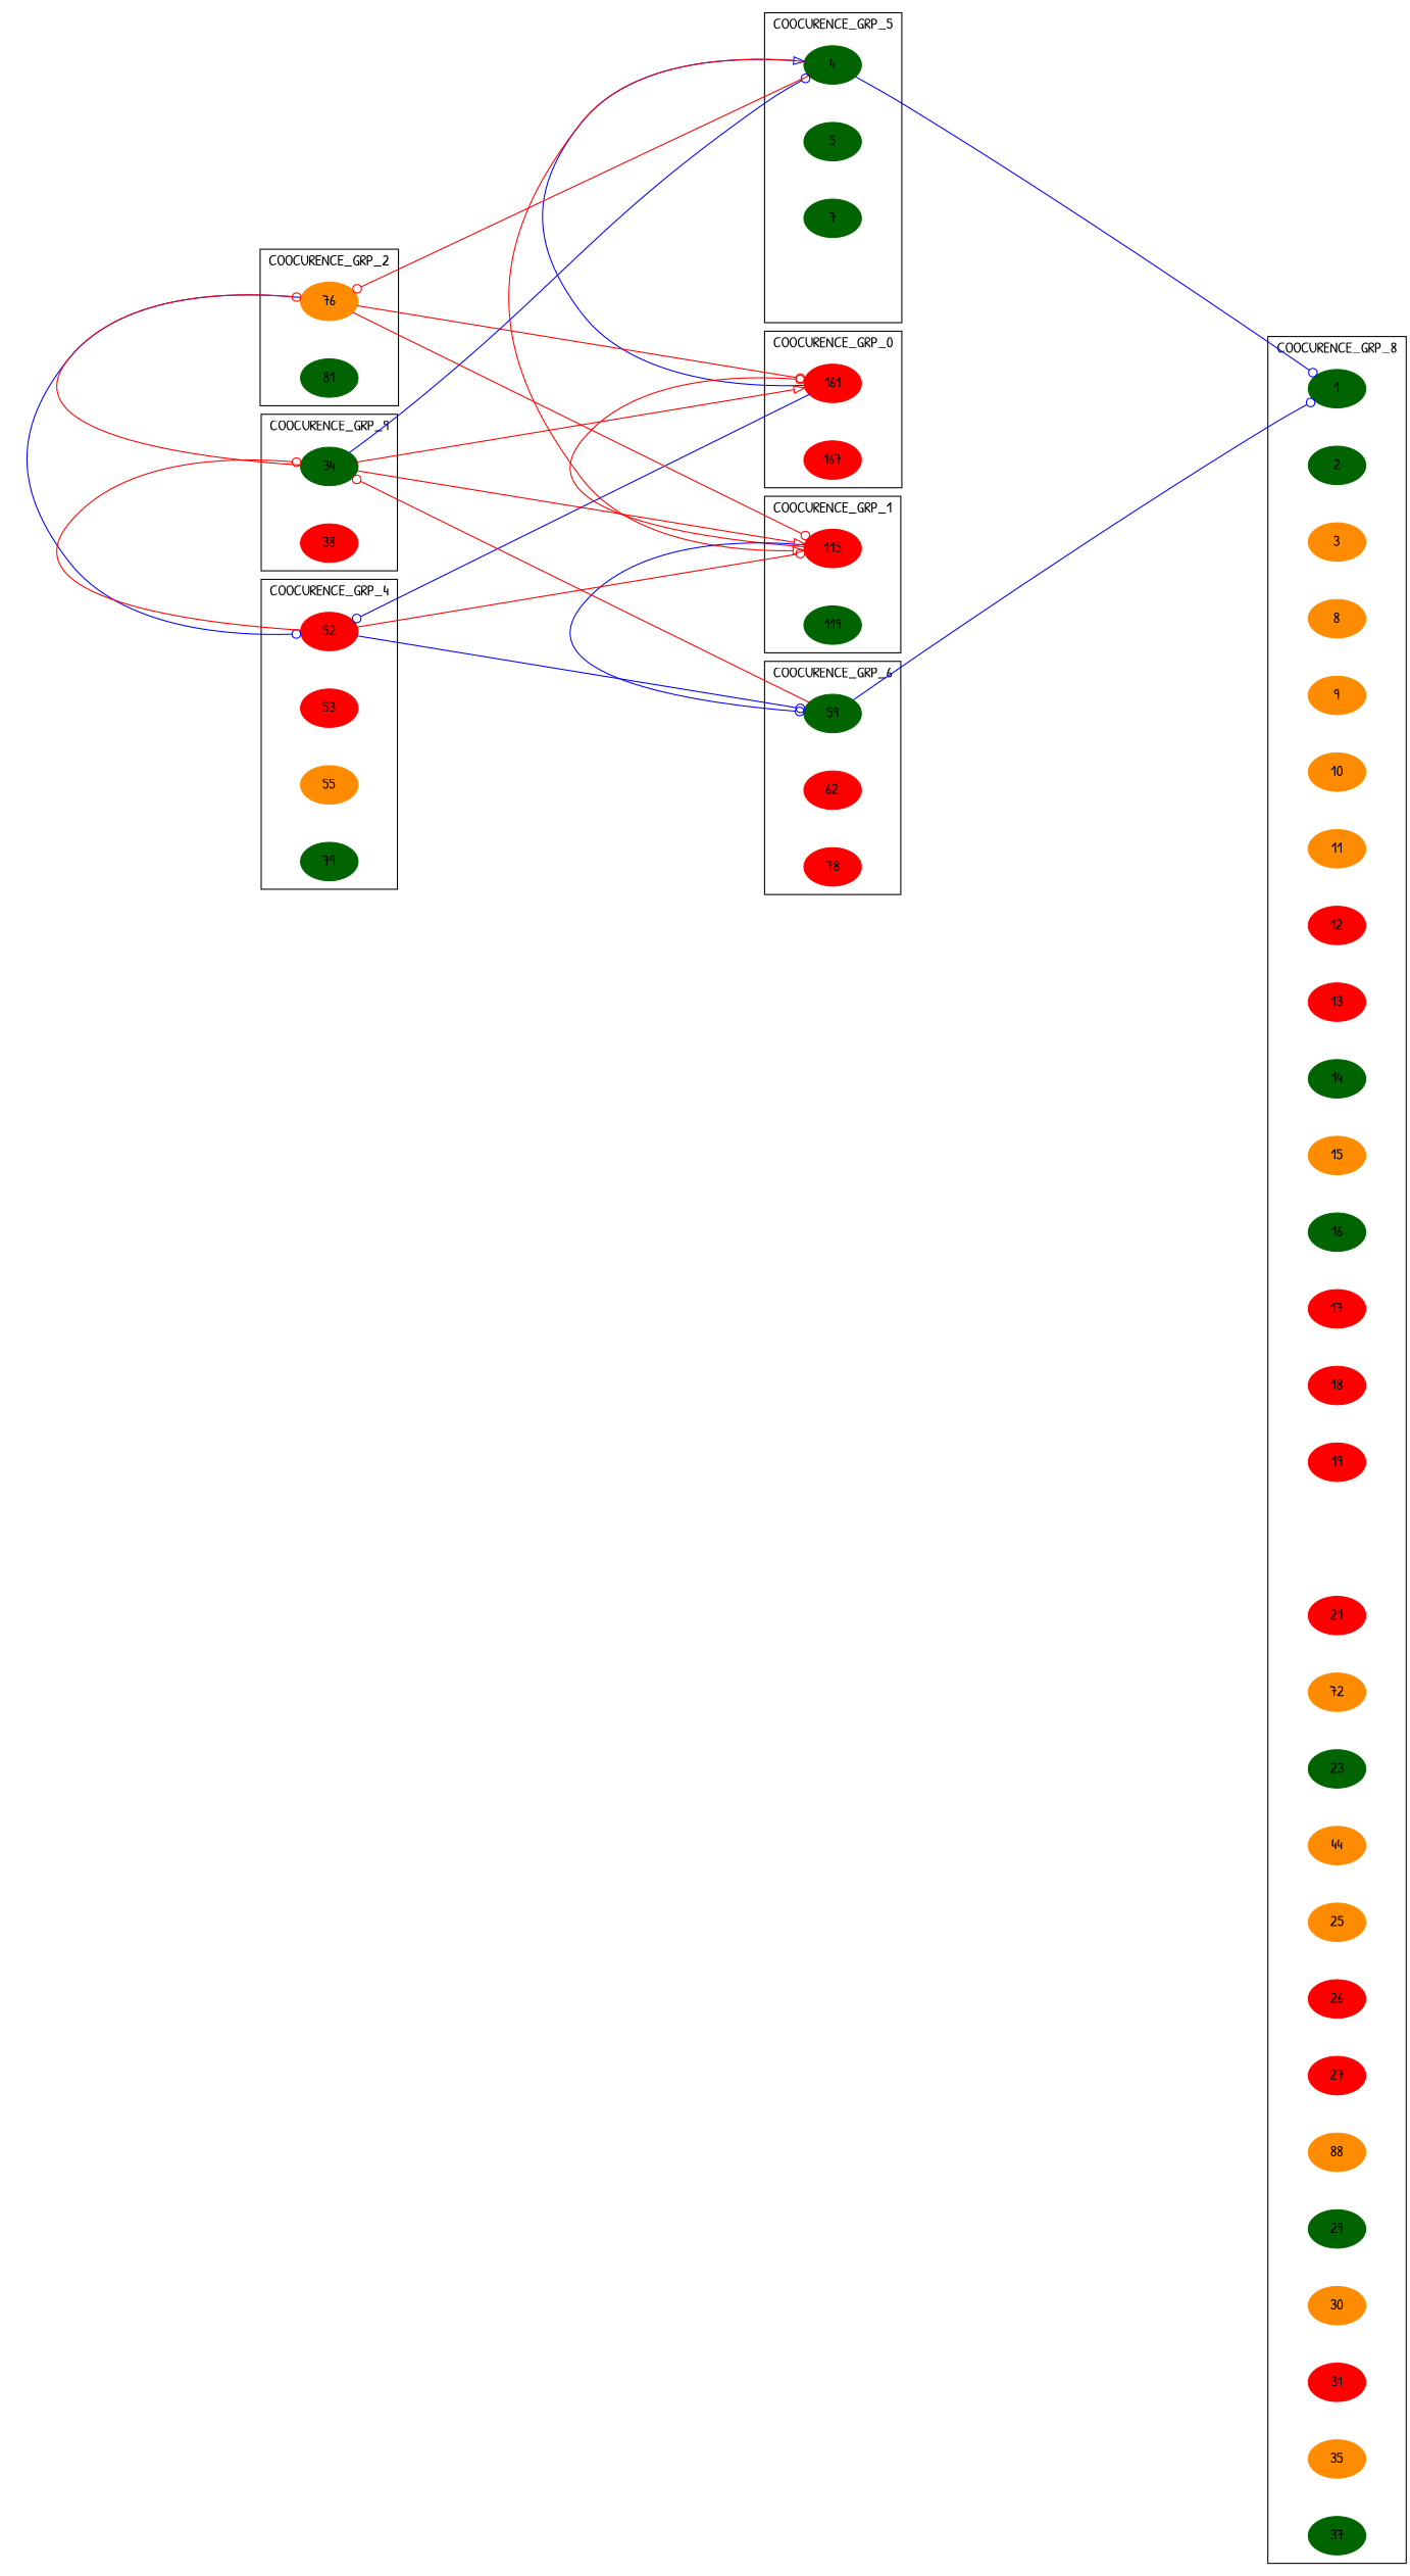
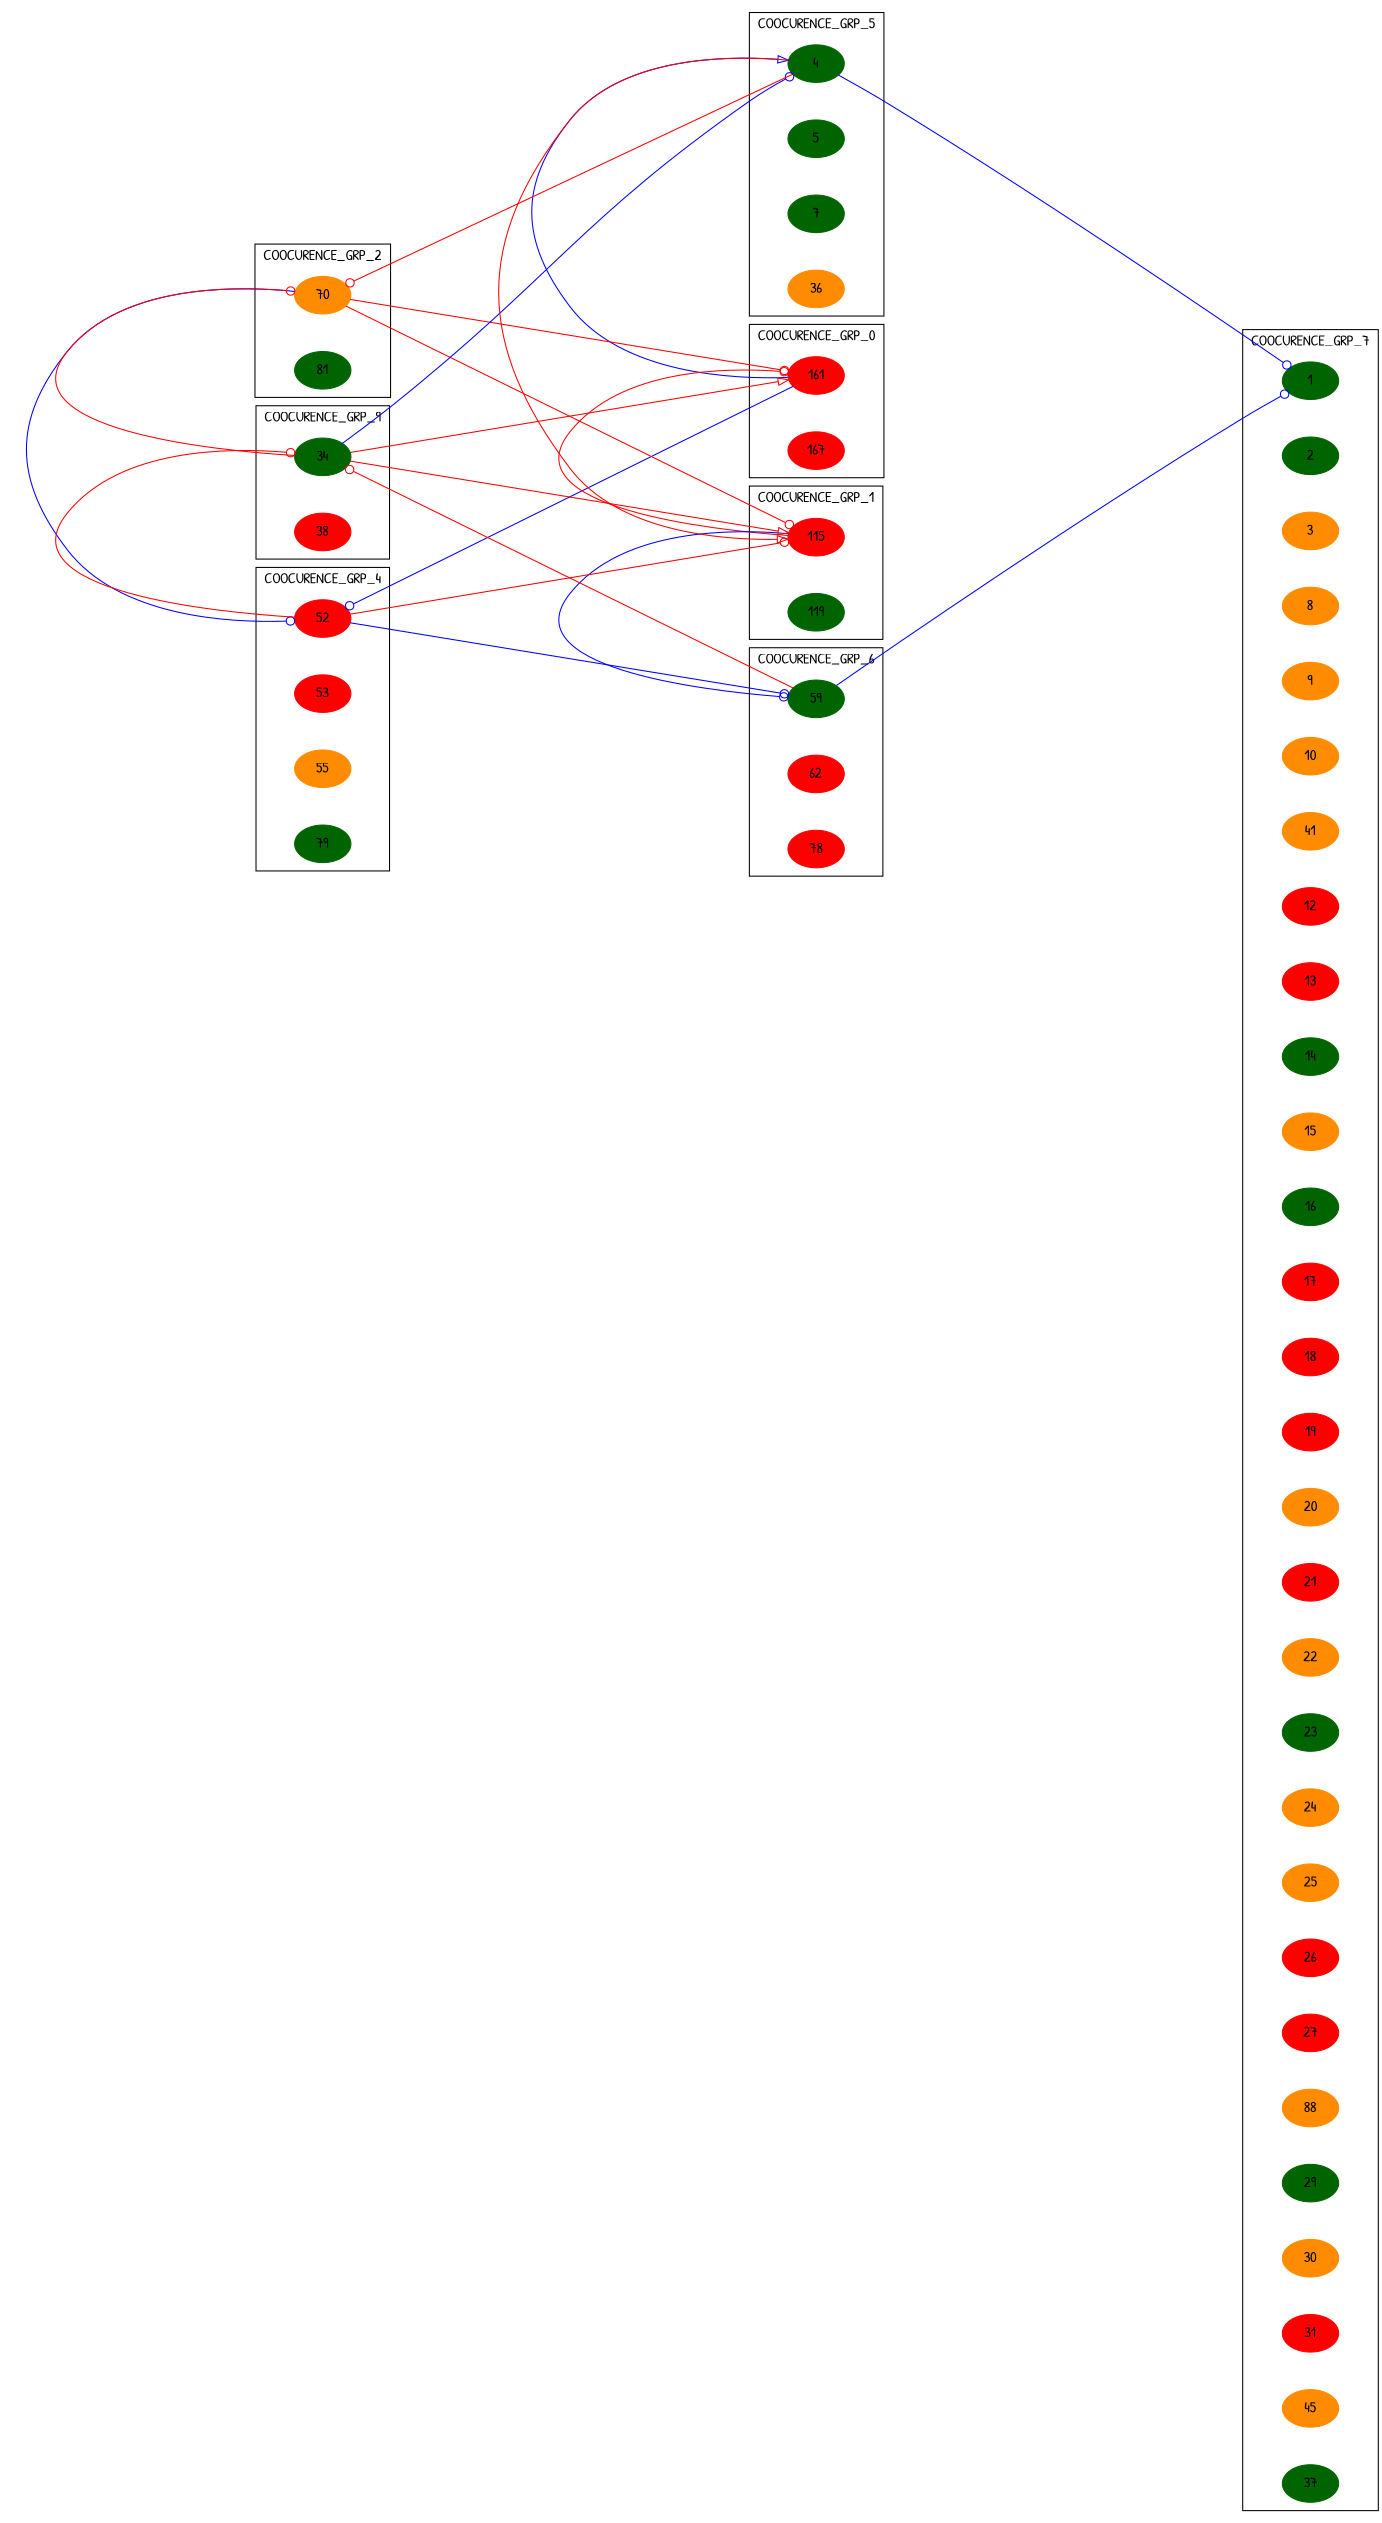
  digraph {
    compound=true
    fontname="Patrick Hand"
    nodesep=0.5
    rankdir=LR
    ranksep=5
    node [color=red fontname="Patrick Hand" style=filled]
    edge [arrowhead=odot color=red fontname="Patrick Hand"]
    161
    167
    115
    119 [color=darkgreen]
-   76 [color=darkorange]
+   76 [color=darkorange label=70]
    81 [color=darkgreen]
    34 [color=darkgreen]
    38
    52
    53
    55 [color=darkorange]
    79 [color=darkgreen]
    4 [color=darkgreen]
    5 [color=darkgreen]
    7 [color=darkgreen]
+   36 [color=darkorange]
    59 [color=darkgreen]
    62
    78
    1 [color=darkgreen]
    2 [color=darkgreen]
    3 [color=darkorange]
    8 [color=darkorange]
    9 [color=darkorange]
    10 [color=darkorange]
-   11 [color=darkorange]
+   11 [color=darkorange label=41]
    12
    13
    14 [color=darkgreen]
    15 [color=darkorange]
    16 [color=darkgreen]
    17
    18
    19
+   20 [color=darkorange]
    21
-   22 [color=darkorange label=72]
+   22 [color=darkorange]
    23 [color=darkgreen]
-   24 [color=darkorange label=44]
+   24 [color=darkorange]
    25 [color=darkorange]
    26
    27
    n43 [color=darkorange label=88]
    29 [color=darkgreen]
    30 [color=darkorange]
    31
-   35 [color=darkorange]
+   35 [color=darkorange label=45]
    37 [color=darkgreen]
    subgraph cluster_1 {
      color=black
      label=COOCURENCE_GRP_0
      161
      167
    }
    subgraph cluster_2 {
      color=black
      label=COOCURENCE_GRP_1
      115
      119
    }
    subgraph cluster_3 {
      color=black
      label=COOCURENCE_GRP_2
      76
      81
    }
    subgraph cluster_4 {
      color=black
      label=COOCURENCE_GRP_9
      34
      38
    }
    subgraph cluster_5 {
      color=black
      label=COOCURENCE_GRP_4
      52
      53
      55
      79
    }
    subgraph cluster_6 {
      color=black
      label=COOCURENCE_GRP_5
      4
      5
      7
+     36
    }
    subgraph cluster_7 {
      color=black
      label=COOCURENCE_GRP_6
      59
      62
      78
    }
    subgraph cluster_8 {
      color=black
-     label=COOCURENCE_GRP_8
+     label=COOCURENCE_GRP_7
      1
      2
      3
      8
      9
      10
      11
      12
      13
      14
      15
      16
      17
      18
      19
+     20
      21
      22
      23
      24
      25
      26
      27
      n43
      29
      30
      31
      35
      37
    }
    161 -> 52 [color=blue]
    161 -> 4 [arrowhead=onormal color=blue]
    115 -> 161
    115 -> 59 [color=blue]
    76 -> 161
    76 -> 115
    76 -> 52 [color=blue]
    34 -> 161 [arrowhead=onormal]
    34 -> 115 [arrowhead=onormal]
    34 -> 76
    34 -> 4 [color=blue]
    52 -> 115
    52 -> 34
    52 -> 59 [color=blue]
    4 -> 115 [arrowhead=onormal]
    4 -> 76
    4 -> 1 [color=blue]
    59 -> 34
    59 -> 1 [color=blue]
  }
